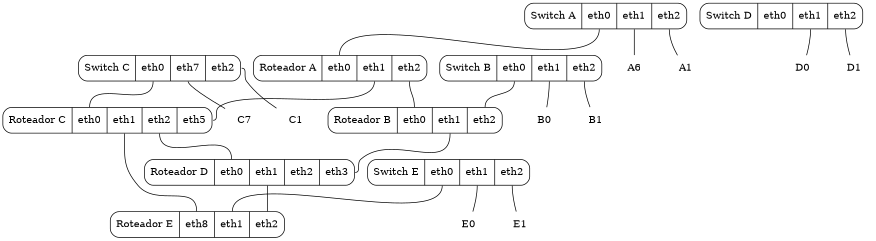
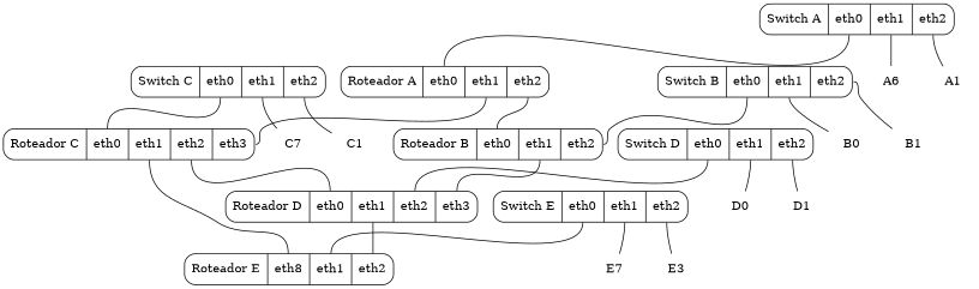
  graph {
    node [shape=Mrecord]
    edge [headport=1 tailport=2]
    n1 [label="<0>Roteador A|<1>eth0|<2>eth1|<3>eth2"]
    n2 [label="<0>Roteador B|<1>eth0|<2>eth1|<3>eth2"]
-   n3 [label="<0>Roteador C|<1>eth0|<2>eth1|<3>eth2|<4>eth5"]
+   n3 [label="<0>Roteador C|<1>eth0|<2>eth1|<3>eth2|<4>eth3"]
    n4 [label="<0>Roteador D|<1>eth0|<2>eth1|<3>eth2|<4>eth3"]
    n5 [label="<0>Roteador E|<1>eth8|<2>eth1|<3>eth2"]
    n6 [label="<0>Switch A|<1>eth0|<2>eth1|<3>eth2"]
    n7 [label=A6 shape=plaintext]
    n8 [label=A1 shape=plaintext]
    n9 [label="<0>Switch B|<1>eth0|<2>eth1|<3>eth2"]
    n10 [label=B0 shape=plaintext]
    n11 [label=B1 shape=plaintext]
-   n12 [label="<0>Switch C|<1>eth0|<2>eth7|<3>eth2"]
+   n12 [label="<0>Switch C|<1>eth0|<2>eth1|<3>eth2"]
    n13 [label=C7 shape=plaintext]
    n14 [label=C1 shape=plaintext]
    n15 [label="<0>Switch D|<1>eth0|<2>eth1|<3>eth2"]
    n16 [label=D0 shape=plaintext]
    n17 [label=D1 shape=plaintext]
    n18 [label="<0>Switch E|<1>eth0|<2>eth1|<3>eth2"]
-   n19 [label=E0 shape=plaintext]
-   n20 [label=E1 shape=plaintext]
+   n19 [label=E7 shape=plaintext]
+   n20 [label=E3 shape=plaintext]
    n1 -- n2 [tailport=3]
    n1 -- n3 [headport=4]
    n2 -- n4 [headport=4]
    n3 -- n4 [tailport=3]
    n3 -- n5
    n4 -- n5 [headport=3]
    n6 -- n1 [tailport=1]
    n6 -- n7
    n6 -- n8 [tailport=3]
    n9 -- n2 [headport=3 tailport=1]
    n9 -- n10
    n9 -- n11 [tailport=3]
    n12 -- n3 [tailport=1]
    n12 -- n13
    n12 -- n14 [tailport=3]
+   n15 -- n4 [headport=3 tailport=1]
    n15 -- n16
    n15 -- n17 [tailport=3]
    n18 -- n5 [headport=2 tailport=1]
    n18 -- n19
    n18 -- n20 [tailport=3]
  }
